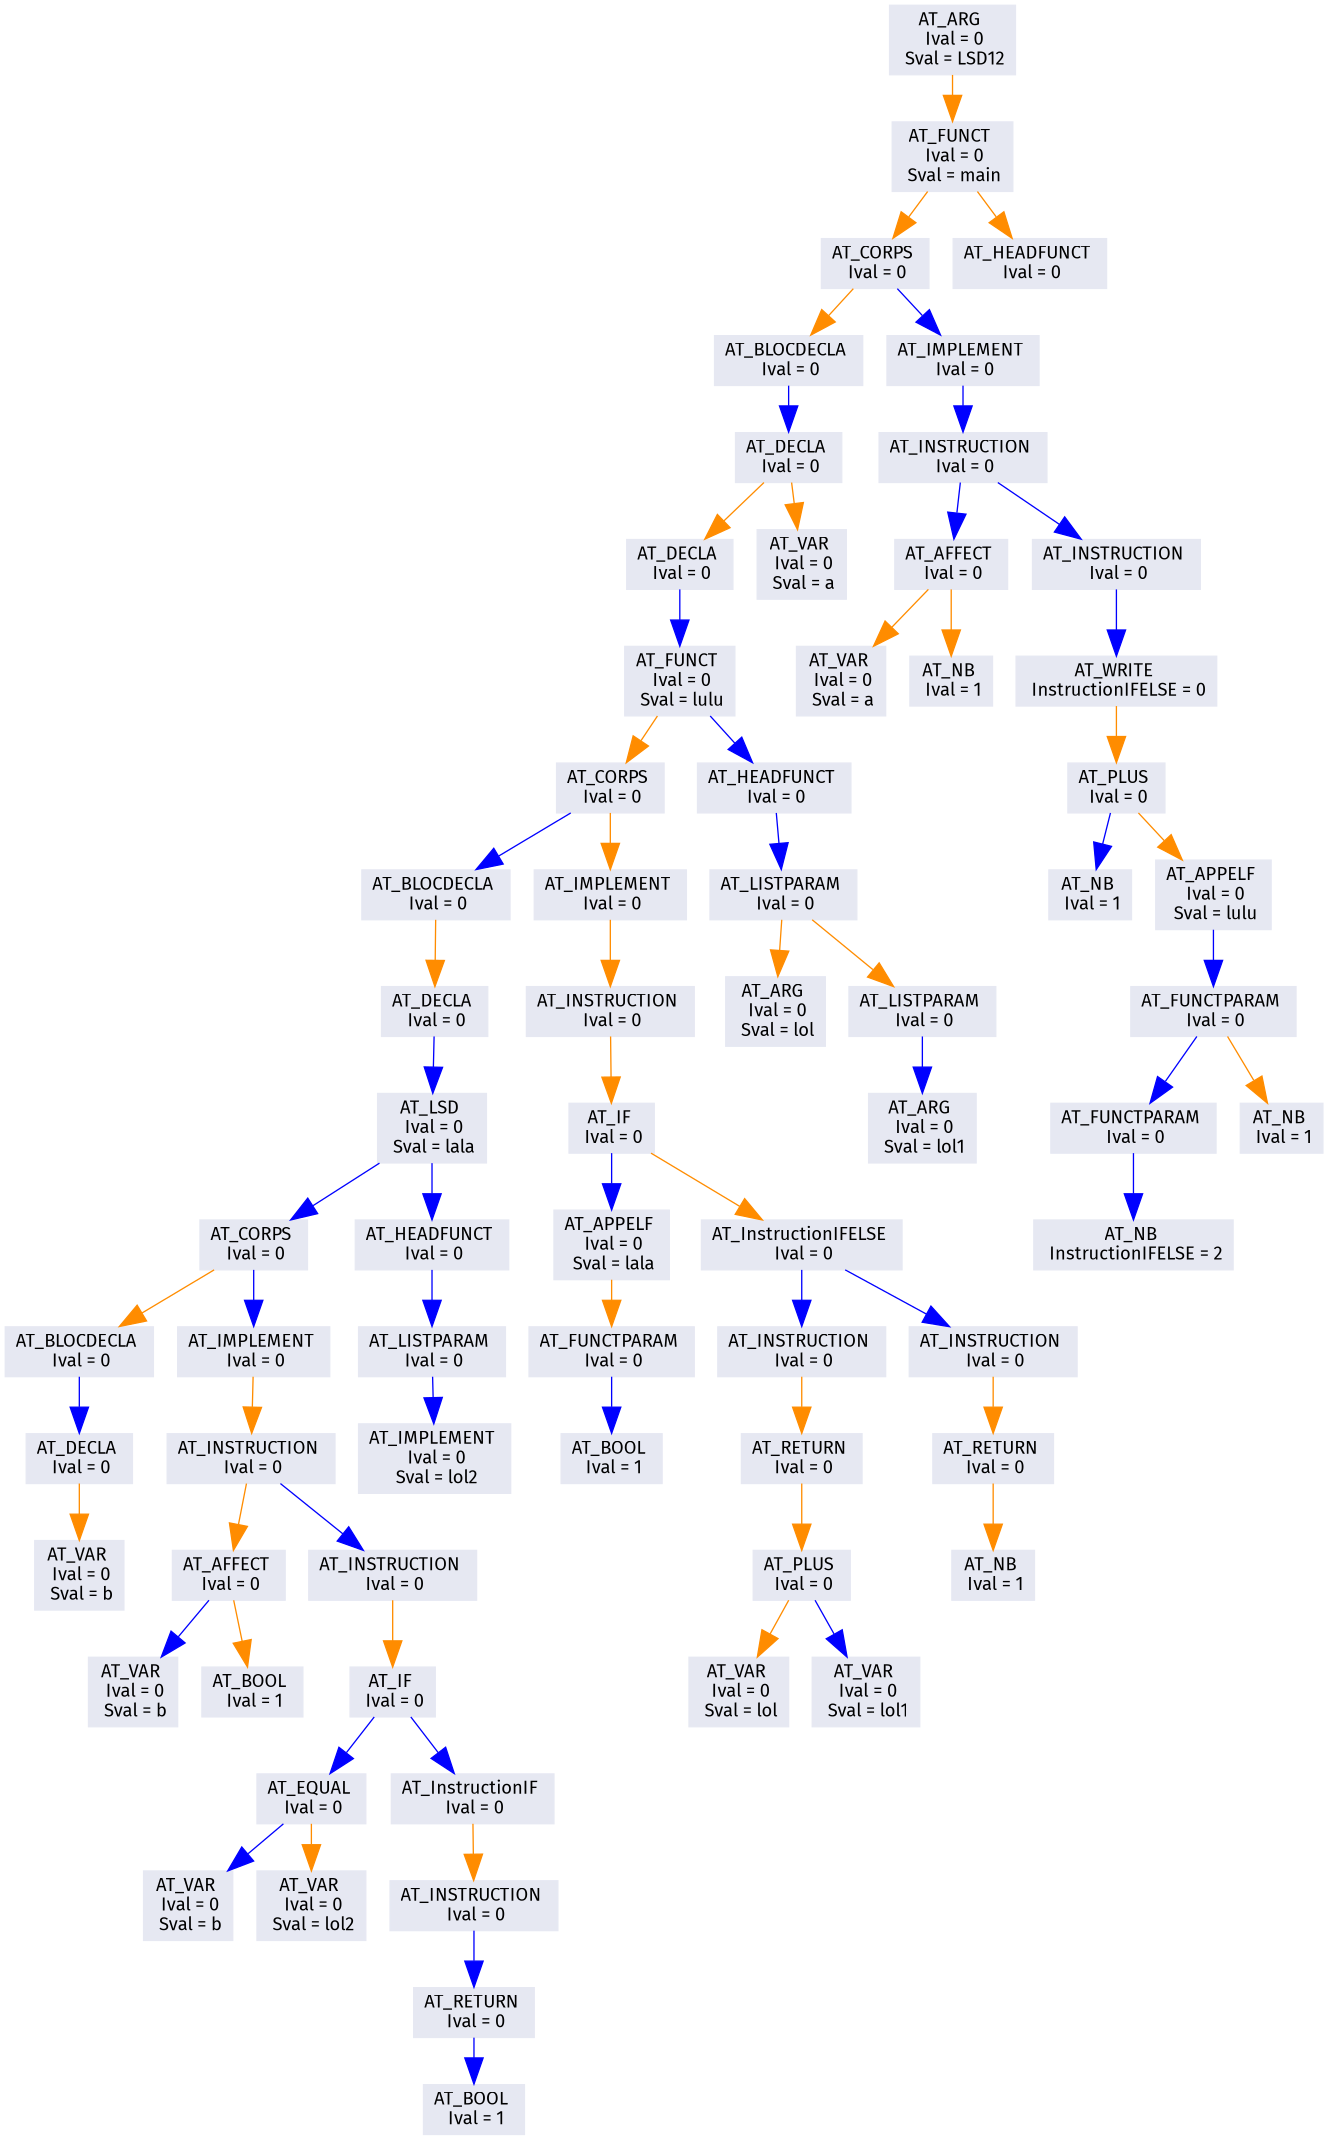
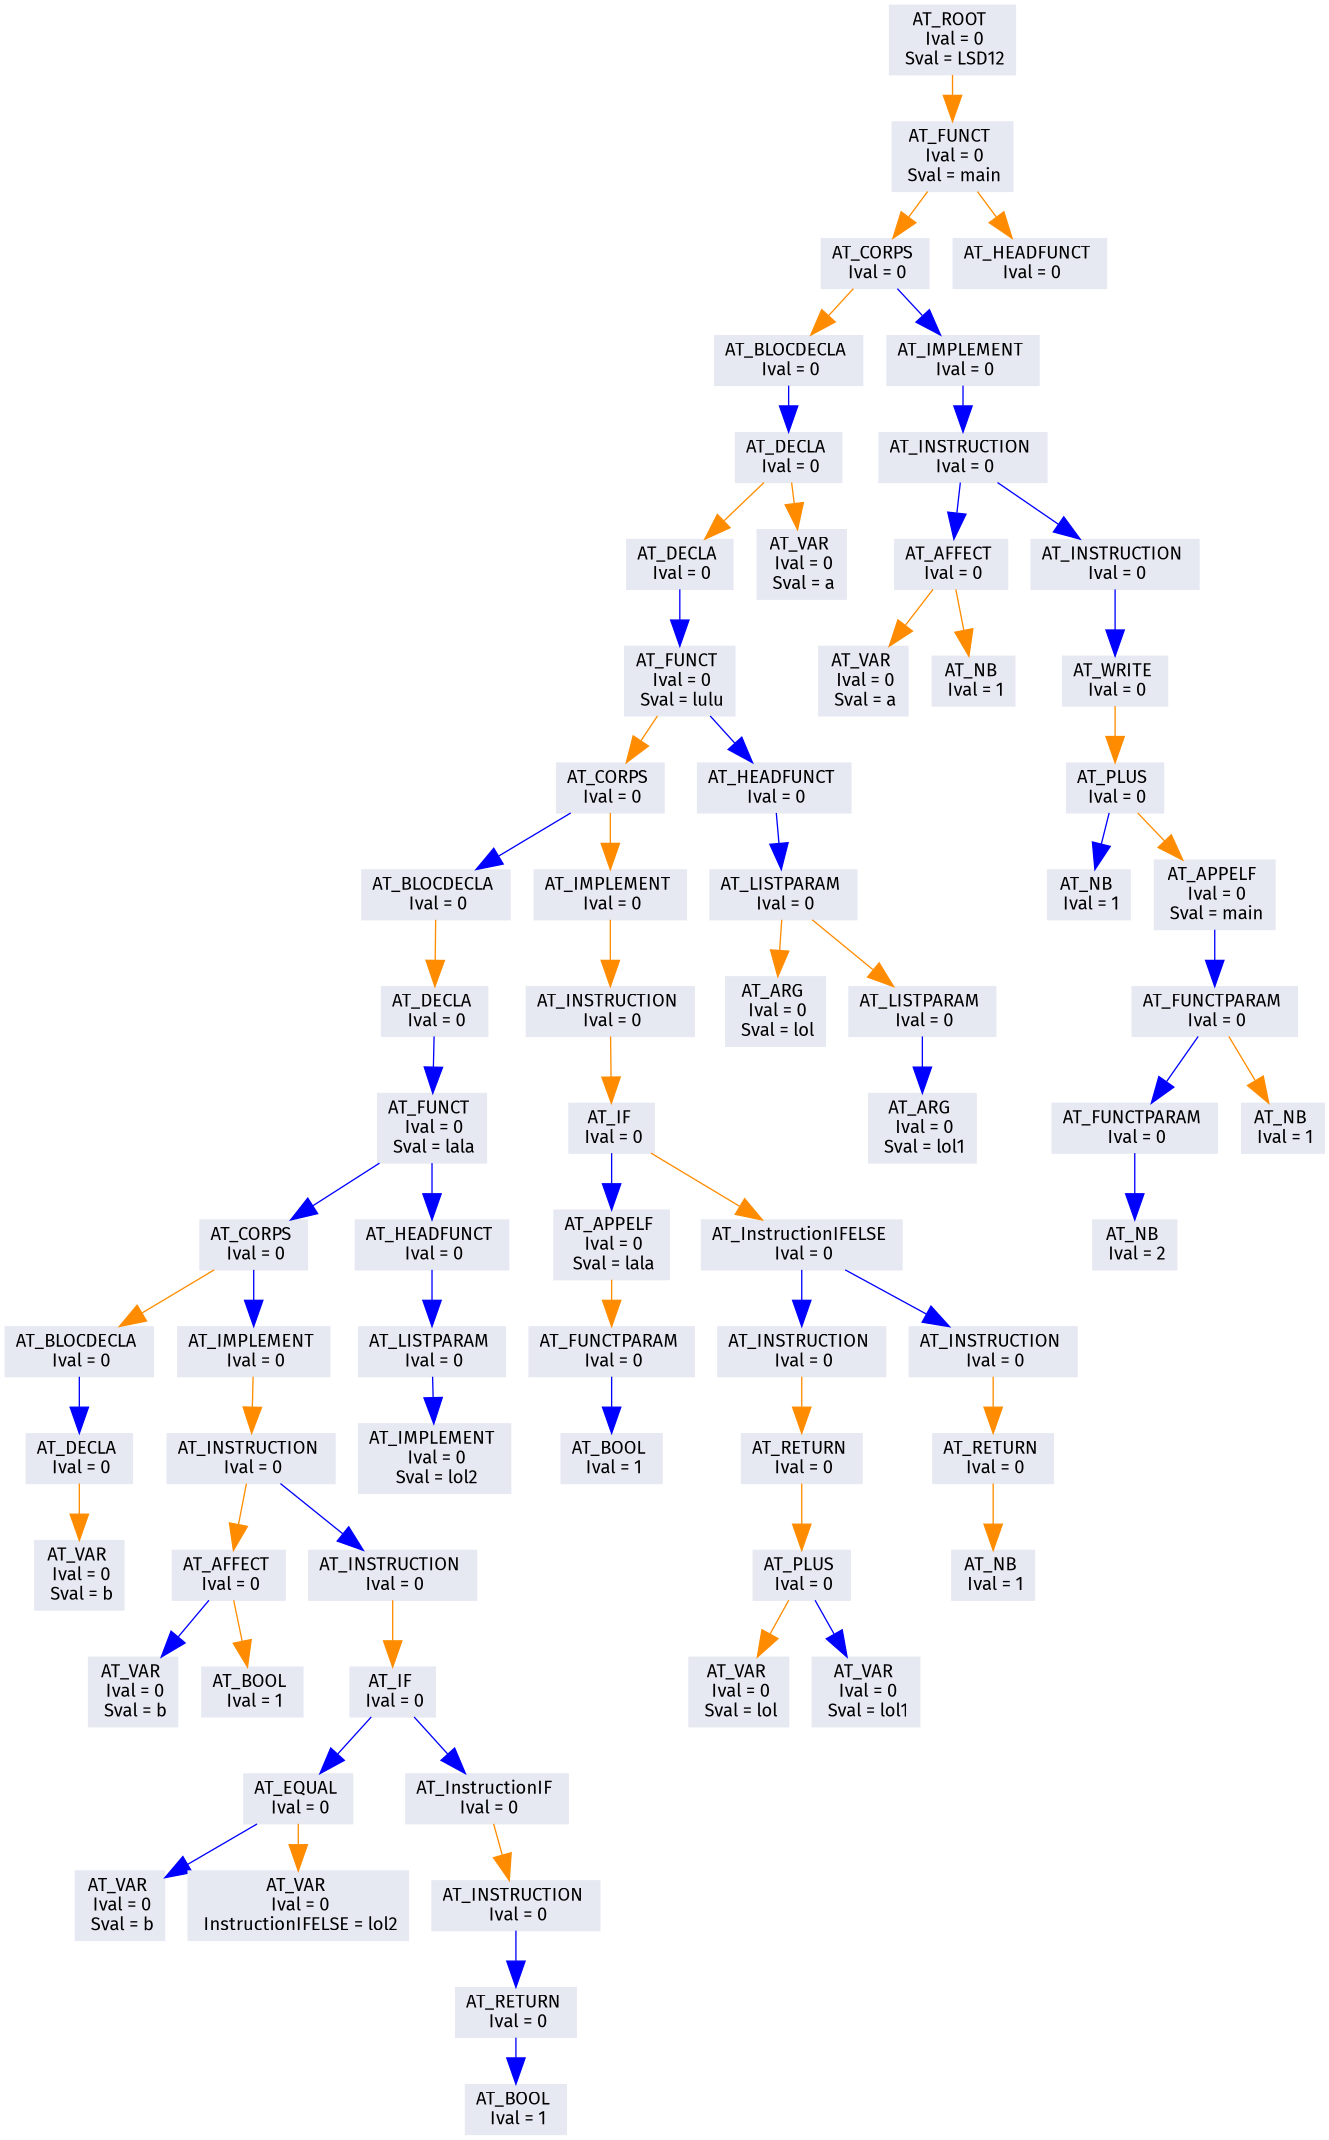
  digraph {
    bgcolor=white
    fontname="Fira Sans"
    node [color="#e6e8f2" fontcolor="#000000" fontname="Fira Sans" shape=box style=filled]
    edge [arrowsize=2 color=blue fontname="Fira Sans"]
-   n1 [label="AT_ARG \n Ival = 0\n Sval = LSD12"]
+   n1 [label="AT_ROOT \n Ival = 0\n Sval = LSD12"]
    n2 [label="AT_FUNCT \n Ival = 0\n Sval = main"]
    n3 [label="AT_CORPS \n Ival = 0"]
    n4 [label="AT_HEADFUNCT \n Ival = 0"]
    n5 [label="AT_BLOCDECLA \n Ival = 0"]
    n6 [label="AT_IMPLEMENT \n Ival = 0"]
    n7 [label="AT_DECLA \n Ival = 0"]
    n8 [label="AT_INSTRUCTION \n Ival = 0"]
    n9 [label="AT_DECLA \n Ival = 0"]
    n10 [label="AT_VAR \n Ival = 0\n Sval = a"]
    n11 [label="AT_AFFECT \n Ival = 0"]
    n12 [label="AT_INSTRUCTION \n Ival = 0"]
    n13 [label="AT_FUNCT \n Ival = 0\n Sval = lulu"]
    n14 [label="AT_CORPS \n Ival = 0"]
    n15 [label="AT_HEADFUNCT \n Ival = 0"]
    n16 [label="AT_BLOCDECLA \n Ival = 0"]
    n17 [label="AT_IMPLEMENT \n Ival = 0"]
    n18 [label="AT_LISTPARAM \n Ival = 0"]
    n19 [label="AT_DECLA \n Ival = 0"]
    n20 [label="AT_INSTRUCTION \n Ival = 0"]
    n21 [label="AT_ARG \n Ival = 0\n Sval = lol"]
    n22 [label="AT_LISTPARAM \n Ival = 0"]
-   n23 [label="AT_LSD \n Ival = 0\n Sval = lala"]
+   n23 [label="AT_FUNCT \n Ival = 0\n Sval = lala"]
    n24 [label="AT_IF \n Ival = 0"]
    n25 [label="AT_CORPS \n Ival = 0"]
    n26 [label="AT_HEADFUNCT \n Ival = 0"]
    n27 [label="AT_BLOCDECLA \n Ival = 0"]
    n28 [label="AT_IMPLEMENT \n Ival = 0"]
    n29 [label="AT_LISTPARAM \n Ival = 0"]
    n30 [label="AT_DECLA \n Ival = 0"]
    n31 [label="AT_INSTRUCTION \n Ival = 0"]
    n32 [label="AT_IMPLEMENT \n Ival = 0\n Sval = lol2"]
    n33 [label="AT_VAR \n Ival = 0\n Sval = b"]
    n34 [label="AT_AFFECT \n Ival = 0"]
    n35 [label="AT_INSTRUCTION \n Ival = 0"]
    n36 [label="AT_VAR \n Ival = 0\n Sval = b"]
    n37 [label="AT_BOOL \n Ival = 1"]
    n38 [label="AT_IF \n Ival = 0"]
    n39 [label="AT_EQUAL \n Ival = 0"]
    n40 [label="AT_InstructionIF \n Ival = 0"]
    n41 [label="AT_VAR \n Ival = 0\n Sval = b"]
-   n42 [label="AT_VAR \n Ival = 0\n Sval = lol2"]
+   n42 [label="AT_VAR \n Ival = 0\n InstructionIFELSE = lol2"]
    n43 [label="AT_INSTRUCTION \n Ival = 0"]
    n44 [label="AT_RETURN \n Ival = 0"]
    n45 [label="AT_BOOL \n Ival = 1"]
    n46 [label="AT_APPELF \n Ival = 0\n Sval = lala"]
    n47 [label="AT_InstructionIFELSE \n Ival = 0"]
    n48 [label="AT_FUNCTPARAM \n Ival = 0"]
    n49 [label="AT_INSTRUCTION \n Ival = 0"]
    n50 [label="AT_INSTRUCTION \n Ival = 0"]
    n51 [label="AT_BOOL \n Ival = 1"]
    n52 [label="AT_RETURN \n Ival = 0"]
    n53 [label="AT_RETURN \n Ival = 0"]
    n54 [label="AT_PLUS \n Ival = 0"]
    n55 [label="AT_NB \n Ival = 1"]
    n56 [label="AT_VAR \n Ival = 0\n Sval = lol"]
    n57 [label="AT_VAR \n Ival = 0\n Sval = lol1"]
    n58 [label="AT_ARG \n Ival = 0\n Sval = lol1"]
    n59 [label="AT_VAR \n Ival = 0\n Sval = a"]
    n60 [label="AT_NB \n Ival = 1"]
-   n61 [label="AT_WRITE \n InstructionIFELSE = 0"]
+   n61 [label="AT_WRITE \n Ival = 0"]
    n62 [label="AT_PLUS \n Ival = 0"]
    n63 [label="AT_NB \n Ival = 1"]
-   n64 [label="AT_APPELF \n Ival = 0\n Sval = lulu"]
+   n64 [label="AT_APPELF \n Ival = 0\n Sval = main"]
    n65 [label="AT_FUNCTPARAM \n Ival = 0"]
    n66 [label="AT_FUNCTPARAM \n Ival = 0"]
    n67 [label="AT_NB \n Ival = 1"]
-   n68 [label="AT_NB \n InstructionIFELSE = 2"]
+   n68 [label="AT_NB \n Ival = 2"]
    n1 -> n2 [color=darkorange]
    n2 -> n3 [color=darkorange]
    n2 -> n4 [color=darkorange]
    n3 -> n5 [color=darkorange]
    n3 -> n6
    n5 -> n7
    n6 -> n8
    n7 -> n9 [color=darkorange]
    n7 -> n10 [color=darkorange]
    n8 -> n11
    n8 -> n12
    n9 -> n13
    n11 -> n59 [color=darkorange]
    n11 -> n60 [color=darkorange]
    n12 -> n61
    n13 -> n14 [color=darkorange]
    n13 -> n15
    n14 -> n16
    n14 -> n17 [color=darkorange]
    n15 -> n18
    n16 -> n19 [color=darkorange]
    n17 -> n20 [color=darkorange]
    n18 -> n21 [color=darkorange]
    n18 -> n22 [color=darkorange]
    n19 -> n23
    n20 -> n24 [color=darkorange]
    n22 -> n58
    n23 -> n25
    n23 -> n26
    n24 -> n46
    n24 -> n47 [color=darkorange]
    n25 -> n27 [color=darkorange]
    n25 -> n28
    n26 -> n29
    n27 -> n30
    n28 -> n31 [color=darkorange]
    n29 -> n32
    n30 -> n33 [color=darkorange]
    n31 -> n34 [color=darkorange]
    n31 -> n35
    n34 -> n36
    n34 -> n37 [color=darkorange]
    n35 -> n38 [color=darkorange]
    n38 -> n39
    n38 -> n40
    n39 -> n41
    n39 -> n42 [color=darkorange]
    n40 -> n43 [color=darkorange]
    n43 -> n44
    n44 -> n45
    n46 -> n48 [color=darkorange]
    n47 -> n49
    n47 -> n50
    n48 -> n51
    n49 -> n52 [color=darkorange]
    n50 -> n53 [color=darkorange]
    n52 -> n54 [color=darkorange]
    n53 -> n55 [color=darkorange]
    n54 -> n56 [color=darkorange]
    n54 -> n57
    n61 -> n62 [color=darkorange]
    n62 -> n63
    n62 -> n64 [color=darkorange]
    n64 -> n65
    n65 -> n66
    n65 -> n67 [color=darkorange]
    n66 -> n68
  }
